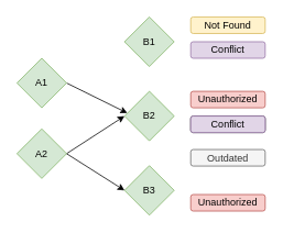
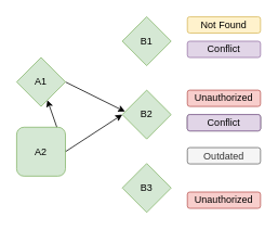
  <mxCell id="0" />
  <mxCell id="1" parent="0" />
  <mxCell id="2" value="Not Found" style="rounded=1;whiteSpace=wrap;html=1;fillColor=#fff2cc;strokeColor=#d6b656;" vertex="1" parent="1"><mxGeometry x="230" y="20" width="90" height="20" as="geometry" /></mxCell>
  <mxCell id="3" style="rounded=0;orthogonalLoop=1;jettySize=auto;html=1;exitX=1;exitY=0.5;exitDx=0;exitDy=0;entryX=0.055;entryY=0.438;entryDx=0;entryDy=0;entryPerimeter=0;" edge="1" parent="1" source="4" target="9"><mxGeometry relative="1" as="geometry" /></mxCell>
  <mxCell id="4" value="A1" style="rhombus;whiteSpace=wrap;html=1;fillColor=#d5e8d4;strokeColor=#82b366;" vertex="1" parent="1"><mxGeometry x="20" y="70" width="60" height="60" as="geometry" /></mxCell>
  <mxCell id="5" style="edgeStyle=none;rounded=0;orthogonalLoop=1;jettySize=auto;html=1;exitX=1;exitY=0.5;exitDx=0;exitDy=0;entryX=0;entryY=0.5;entryDx=0;entryDy=0;" edge="1" parent="1" source="7" target="9"><mxGeometry relative="1" as="geometry" /></mxCell>
- <mxCell id="6" style="edgeStyle=none;rounded=0;orthogonalLoop=1;jettySize=auto;html=1;exitX=1;exitY=0.5;exitDx=0;exitDy=0;entryX=0;entryY=0.5;entryDx=0;entryDy=0;" edge="1" parent="1" source="7" target="10"><mxGeometry relative="1" as="geometry" /></mxCell>
- <mxCell id="7" value="A2" style="rhombus;whiteSpace=wrap;html=1;fillColor=#d5e8d4;strokeColor=#82b366;" vertex="1" parent="1"><mxGeometry x="20" y="155.5" width="60" height="60" as="geometry" /></mxCell>
+ <mxCell id="6" style="edgeStyle=none;rounded=0;orthogonalLoop=1;jettySize=auto;html=1;exitX=1;exitY=0.5;exitDx=0;exitDy=0;" edge="1" parent="1" source="7" target="4"><mxGeometry relative="1" as="geometry" /></mxCell>
+ <mxCell id="7" value="A2" style="whiteSpace=wrap;html=1;fillColor=#d5e8d4;strokeColor=#82b366;rounded=1;" vertex="1" parent="1"><mxGeometry x="20" y="155.5" width="60" height="60" as="geometry" /></mxCell>
  <mxCell id="8" value="B1" style="rhombus;whiteSpace=wrap;html=1;fillColor=#d5e8d4;strokeColor=#82b366;" vertex="1" parent="1"><mxGeometry x="150" y="20" width="60" height="60" as="geometry" /></mxCell>
  <mxCell id="9" value="B2" style="rhombus;whiteSpace=wrap;html=1;fillColor=#d5e8d4;strokeColor=#82b366;" vertex="1" parent="1"><mxGeometry x="150" y="110" width="60" height="60" as="geometry" /></mxCell>
  <mxCell id="10" value="B3" style="rhombus;whiteSpace=wrap;html=1;fillColor=#d5e8d4;strokeColor=#82b366;" vertex="1" parent="1"><mxGeometry x="150" y="200" width="60" height="60" as="geometry" /></mxCell>
  <mxCell id="11" value="&lt;div&gt;Conflict&lt;/div&gt;" style="rounded=1;whiteSpace=wrap;html=1;fillColor=#e1d5e7;strokeColor=#9673a6;" vertex="1" parent="1"><mxGeometry x="230" y="50" width="90" height="20" as="geometry" /></mxCell>
  <mxCell id="12" value="&lt;div&gt;Conflict&lt;/div&gt;" style="rounded=1;whiteSpace=wrap;html=1;" vertex="1" parent="1"><mxGeometry x="230" y="140" width="90" height="20" as="geometry" /></mxCell>
  <mxCell id="13" value="Unauthorized" style="rounded=1;whiteSpace=wrap;html=1;fillColor=#f8cecc;strokeColor=#b85450;" vertex="1" parent="1"><mxGeometry x="230" y="110" width="90" height="20" as="geometry" /></mxCell>
  <mxCell id="14" value="&lt;div&gt;Conflict&lt;/div&gt;" style="rounded=1;whiteSpace=wrap;html=1;fillColor=#e1d5e7;strokeColor=#9673a6;" vertex="1" parent="1"><mxGeometry x="230" y="140" width="90" height="20" as="geometry" /></mxCell>
  <mxCell id="15" value="Outdated" style="rounded=1;whiteSpace=wrap;html=1;fillColor=#f5f5f5;strokeColor=#666666;fontColor=#333333;" vertex="1" parent="1"><mxGeometry x="230" y="180.5" width="90" height="20" as="geometry" /></mxCell>
  <mxCell id="16" value="Unauthorized" style="rounded=1;whiteSpace=wrap;html=1;fillColor=#f8cecc;strokeColor=#b85450;" vertex="1" parent="1"><mxGeometry x="230" y="235" width="90" height="20" as="geometry" /></mxCell>
